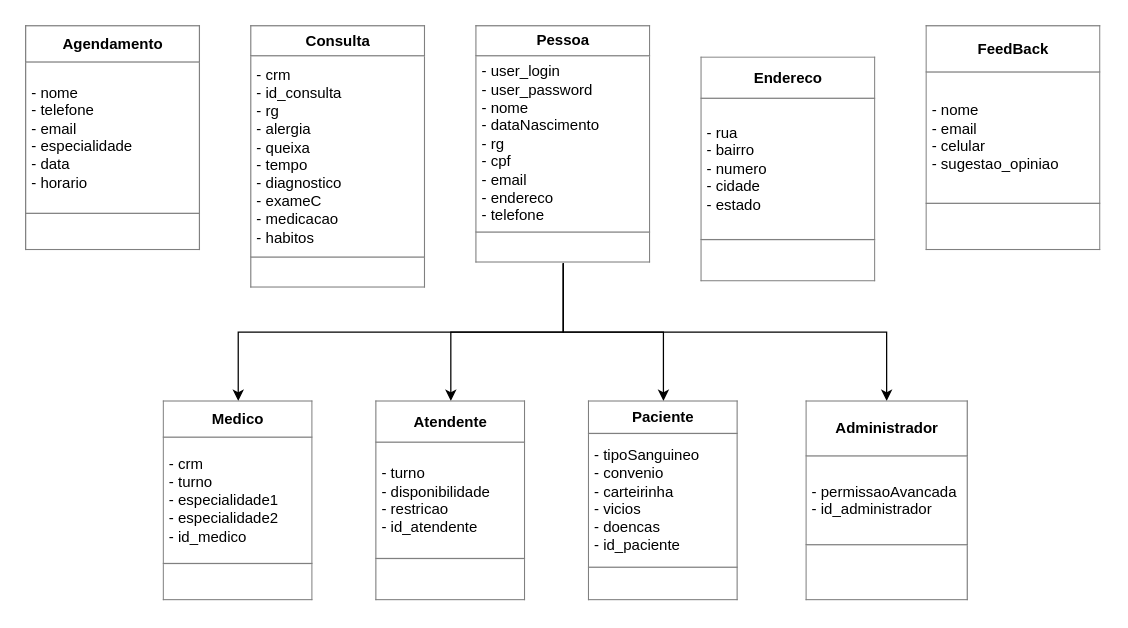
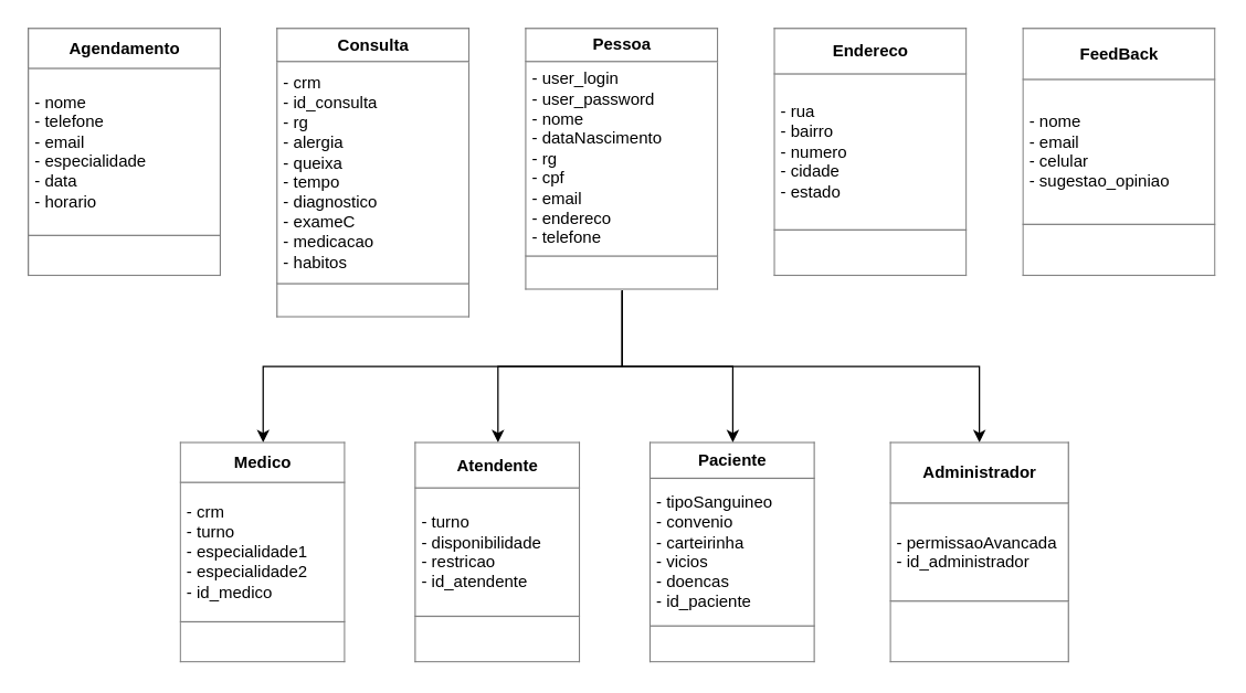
  <mxCell id="0" />
  <mxCell id="1" parent="0" />
  <mxCell id="2" style="edgeStyle=orthogonalEdgeStyle;rounded=0;orthogonalLoop=1;jettySize=auto;html=1;exitX=0.5;exitY=1;exitDx=0;exitDy=0;entryX=0.5;entryY=0;entryDx=0;entryDy=0;" parent="1" source="6" target="8" edge="1"><mxGeometry relative="1" as="geometry" /></mxCell>
  <mxCell id="3" style="edgeStyle=orthogonalEdgeStyle;rounded=0;orthogonalLoop=1;jettySize=auto;html=1;exitX=0.5;exitY=1;exitDx=0;exitDy=0;entryX=0.5;entryY=0;entryDx=0;entryDy=0;" parent="1" source="6" target="7" edge="1"><mxGeometry relative="1" as="geometry" /></mxCell>
  <mxCell id="4" style="edgeStyle=orthogonalEdgeStyle;rounded=0;orthogonalLoop=1;jettySize=auto;html=1;exitX=0.5;exitY=1;exitDx=0;exitDy=0;entryX=0.5;entryY=0;entryDx=0;entryDy=0;" parent="1" source="6" target="9" edge="1"><mxGeometry relative="1" as="geometry" /></mxCell>
  <mxCell id="5" style="edgeStyle=orthogonalEdgeStyle;rounded=0;orthogonalLoop=1;jettySize=auto;html=1;exitX=0.5;exitY=1;exitDx=0;exitDy=0;entryX=0.5;entryY=0;entryDx=0;entryDy=0;" parent="1" source="6" target="10" edge="1"><mxGeometry relative="1" as="geometry" /></mxCell>
  <mxCell id="6" value="&lt;table border=&quot;1&quot; width=&quot;100%&quot; cellpadding=&quot;4&quot; style=&quot;width: 100% ; height: 100% ; border-collapse: collapse&quot;&gt;&lt;tbody&gt;&lt;tr&gt;&lt;th align=&quot;center&quot;&gt;Pessoa&lt;/th&gt;&lt;/tr&gt;&lt;tr&gt;&lt;td&gt;- user_login&lt;br&gt;- user_password&lt;br&gt;- nome&lt;br&gt;- dataNascimento&lt;br&gt;- rg&lt;br&gt;- cpf&lt;br&gt;- email&lt;br&gt;- endereco&lt;br&gt;- telefone&lt;br&gt;&lt;/td&gt;&lt;/tr&gt;&lt;tr&gt;&lt;td align=&quot;center&quot;&gt;&lt;br&gt;&lt;/td&gt;&lt;/tr&gt;&lt;/tbody&gt;&lt;/table&gt;" style="text;html=1;strokeColor=none;fillColor=none;overflow=fill;" parent="1" vertex="1"><mxGeometry x="380" y="20" width="140" height="190" as="geometry" /></mxCell>
  <mxCell id="7" value="&lt;table border=&quot;1&quot; width=&quot;100%&quot; cellpadding=&quot;4&quot; style=&quot;width: 100% ; height: 100% ; border-collapse: collapse&quot;&gt;&lt;tbody&gt;&lt;tr&gt;&lt;th align=&quot;center&quot;&gt;Medico&lt;/th&gt;&lt;/tr&gt;&lt;tr&gt;&lt;td&gt;- crm&lt;br&gt;- turno&lt;br&gt;- especialidade1&lt;br&gt;- especialidade2&lt;br&gt;- id_medico&lt;/td&gt;&lt;/tr&gt;&lt;tr&gt;&lt;td align=&quot;center&quot;&gt;&lt;br&gt;&lt;/td&gt;&lt;/tr&gt;&lt;/tbody&gt;&lt;/table&gt;" style="text;html=1;strokeColor=none;fillColor=none;overflow=fill;" parent="1" vertex="1"><mxGeometry x="130" y="320" width="120" height="160" as="geometry" /></mxCell>
  <mxCell id="8" value="&lt;table border=&quot;1&quot; width=&quot;100%&quot; cellpadding=&quot;4&quot; style=&quot;width: 100% ; height: 100% ; border-collapse: collapse&quot;&gt;&lt;tbody&gt;&lt;tr&gt;&lt;th align=&quot;center&quot;&gt;Atendente&lt;/th&gt;&lt;/tr&gt;&lt;tr&gt;&lt;td&gt;- turno&lt;br&gt;- disponibilidade&lt;br&gt;- restricao&lt;br&gt;- id_atendente&lt;/td&gt;&lt;/tr&gt;&lt;tr&gt;&lt;td align=&quot;center&quot;&gt;&lt;br&gt;&lt;/td&gt;&lt;/tr&gt;&lt;/tbody&gt;&lt;/table&gt;" style="text;html=1;strokeColor=none;fillColor=none;overflow=fill;" parent="1" vertex="1"><mxGeometry x="300" y="320" width="120" height="160" as="geometry" /></mxCell>
  <mxCell id="9" value="&lt;table border=&quot;1&quot; width=&quot;100%&quot; cellpadding=&quot;4&quot; style=&quot;width: 100% ; height: 100% ; border-collapse: collapse&quot;&gt;&lt;tbody&gt;&lt;tr&gt;&lt;th align=&quot;center&quot;&gt;Paciente&lt;br&gt;&lt;/th&gt;&lt;/tr&gt;&lt;tr&gt;&lt;td&gt;- tipoSanguineo&lt;br&gt;- convenio&lt;br&gt;- carteirinha&lt;br&gt;- vicios&lt;br&gt;- doencas&lt;br&gt;- id_paciente&lt;br&gt;&lt;/td&gt;&lt;/tr&gt;&lt;tr&gt;&lt;td align=&quot;center&quot;&gt;&lt;br&gt;&lt;/td&gt;&lt;/tr&gt;&lt;/tbody&gt;&lt;/table&gt;" style="text;html=1;strokeColor=none;fillColor=none;overflow=fill;" parent="1" vertex="1"><mxGeometry x="470" y="320" width="120" height="160" as="geometry" /></mxCell>
  <mxCell id="10" value="&lt;table border=&quot;1&quot; width=&quot;100%&quot; cellpadding=&quot;4&quot; style=&quot;width: 100% ; height: 100% ; border-collapse: collapse&quot;&gt;&lt;tbody&gt;&lt;tr&gt;&lt;th align=&quot;center&quot;&gt;Administrador&lt;br&gt;&lt;/th&gt;&lt;/tr&gt;&lt;tr&gt;&lt;td&gt;- permissaoAvancada&lt;br&gt;- id_administrador&lt;/td&gt;&lt;/tr&gt;&lt;tr&gt;&lt;td align=&quot;center&quot;&gt;&lt;br&gt;&lt;/td&gt;&lt;/tr&gt;&lt;/tbody&gt;&lt;/table&gt;" style="text;html=1;strokeColor=none;fillColor=none;overflow=fill;" parent="1" vertex="1"><mxGeometry x="643.5" y="320" width="130" height="160" as="geometry" /></mxCell>
  <mxCell id="11" value="&lt;table border=&quot;1&quot; width=&quot;100%&quot; cellpadding=&quot;4&quot; style=&quot;width: 100% ; height: 100% ; border-collapse: collapse&quot;&gt;&lt;tbody&gt;&lt;tr&gt;&lt;th align=&quot;center&quot;&gt;Agendamento&lt;/th&gt;&lt;/tr&gt;&lt;tr&gt;&lt;td&gt;- nome&lt;br&gt;- telefone&lt;br&gt;- email&lt;br&gt;- especialidade&lt;br&gt;- data&lt;br&gt;- horario&lt;/td&gt;&lt;/tr&gt;&lt;tr&gt;&lt;td align=&quot;center&quot;&gt;&lt;br&gt;&lt;/td&gt;&lt;/tr&gt;&lt;/tbody&gt;&lt;/table&gt;" style="text;html=1;strokeColor=none;fillColor=none;overflow=fill;" parent="1" vertex="1"><mxGeometry x="20" y="20" width="140" height="180" as="geometry" /></mxCell>
  <mxCell id="12" value="&lt;table border=&quot;1&quot; width=&quot;100%&quot; cellpadding=&quot;4&quot; style=&quot;width: 100% ; height: 100% ; border-collapse: collapse&quot;&gt;&lt;tbody&gt;&lt;tr&gt;&lt;th align=&quot;center&quot;&gt;Consulta&lt;/th&gt;&lt;/tr&gt;&lt;tr&gt;&lt;td&gt;- crm&lt;br&gt;- id_consulta&lt;br&gt;- rg&lt;br&gt;- alergia&lt;br&gt;- queixa&lt;br&gt;- tempo&lt;br&gt;- diagnostico&lt;br&gt;- exameC&lt;br&gt;- medicacao&lt;br&gt;- habitos&lt;/td&gt;&lt;/tr&gt;&lt;tr&gt;&lt;td align=&quot;center&quot;&gt;&lt;br&gt;&lt;/td&gt;&lt;/tr&gt;&lt;/tbody&gt;&lt;/table&gt;" style="text;html=1;strokeColor=none;fillColor=none;overflow=fill;" parent="1" vertex="1"><mxGeometry x="200" y="20" width="140" height="210" as="geometry" /></mxCell>
- <mxCell id="13" value="&lt;table border=&quot;1&quot; width=&quot;100%&quot; cellpadding=&quot;4&quot; style=&quot;width: 100% ; height: 100% ; border-collapse: collapse&quot;&gt;&lt;tbody&gt;&lt;tr&gt;&lt;th align=&quot;center&quot;&gt;Endereco&lt;/th&gt;&lt;/tr&gt;&lt;tr&gt;&lt;td&gt;- rua&lt;br&gt;- bairro&lt;br&gt;- numero&lt;br&gt;- cidade&lt;br&gt;- estado&lt;br&gt;&lt;/td&gt;&lt;/tr&gt;&lt;tr&gt;&lt;td align=&quot;center&quot;&gt;&lt;br&gt;&lt;/td&gt;&lt;/tr&gt;&lt;/tbody&gt;&lt;/table&gt;" style="text;html=1;strokeColor=none;fillColor=none;overflow=fill;" parent="1" vertex="1"><mxGeometry x="560" y="45" width="140" height="180" as="geometry" /></mxCell>
+ <mxCell id="13" value="&lt;table border=&quot;1&quot; width=&quot;100%&quot; cellpadding=&quot;4&quot; style=&quot;width: 100% ; height: 100% ; border-collapse: collapse&quot;&gt;&lt;tbody&gt;&lt;tr&gt;&lt;th align=&quot;center&quot;&gt;Endereco&lt;/th&gt;&lt;/tr&gt;&lt;tr&gt;&lt;td&gt;- rua&lt;br&gt;- bairro&lt;br&gt;- numero&lt;br&gt;- cidade&lt;br&gt;- estado&lt;br&gt;&lt;/td&gt;&lt;/tr&gt;&lt;tr&gt;&lt;td align=&quot;center&quot;&gt;&lt;br&gt;&lt;/td&gt;&lt;/tr&gt;&lt;/tbody&gt;&lt;/table&gt;" style="text;html=1;strokeColor=none;fillColor=none;overflow=fill;" parent="1" vertex="1"><mxGeometry x="560" y="20" width="140" height="180" as="geometry" /></mxCell>
  <mxCell id="14" value="&lt;table border=&quot;1&quot; width=&quot;100%&quot; cellpadding=&quot;4&quot; style=&quot;width: 100% ; height: 100% ; border-collapse: collapse&quot;&gt;&lt;tbody&gt;&lt;tr&gt;&lt;th align=&quot;center&quot;&gt;FeedBack&lt;/th&gt;&lt;/tr&gt;&lt;tr&gt;&lt;td&gt;- nome&lt;br&gt;- email&lt;br&gt;- celular&lt;br&gt;- sugestao_opiniao&lt;/td&gt;&lt;/tr&gt;&lt;tr&gt;&lt;td align=&quot;center&quot;&gt;&lt;br&gt;&lt;/td&gt;&lt;/tr&gt;&lt;/tbody&gt;&lt;/table&gt;" style="text;html=1;strokeColor=none;fillColor=none;overflow=fill;" parent="1" vertex="1"><mxGeometry x="740" y="20" width="140" height="180" as="geometry" /></mxCell>
